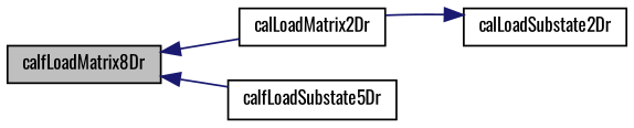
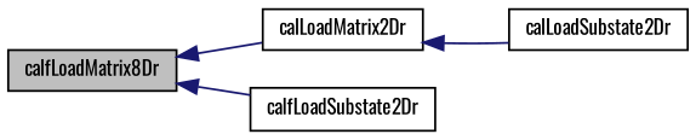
  digraph {
    fontname=Oswald
    rankdir=LR
    node [color=black fillcolor=white fontname=Oswald fontsize=10 shape=record style=filled]
    edge [color=midnightblue dir=back fontname=Oswald fontsize=10 labelfontname=Helvetica labelfontsize=10 style=solid]
    n1 [fillcolor=grey75 fontcolor=black height=0.2 label=calfLoadMatrix8Dr width=0.4]
    n2 [height=0.2 label=calLoadMatrix2Dr width=0.4]
-   n3 [height=0.2 label=calfLoadSubstate5Dr width=0.4]
+   n3 [height=0.2 label=calfLoadSubstate2Dr width=0.4]
    n4 [height=0.2 label=calLoadSubstate2Dr width=0.4]
    n1 -> n2
    n1 -> n3
-   n4 -> n2
+   n2 -> n4
  }
